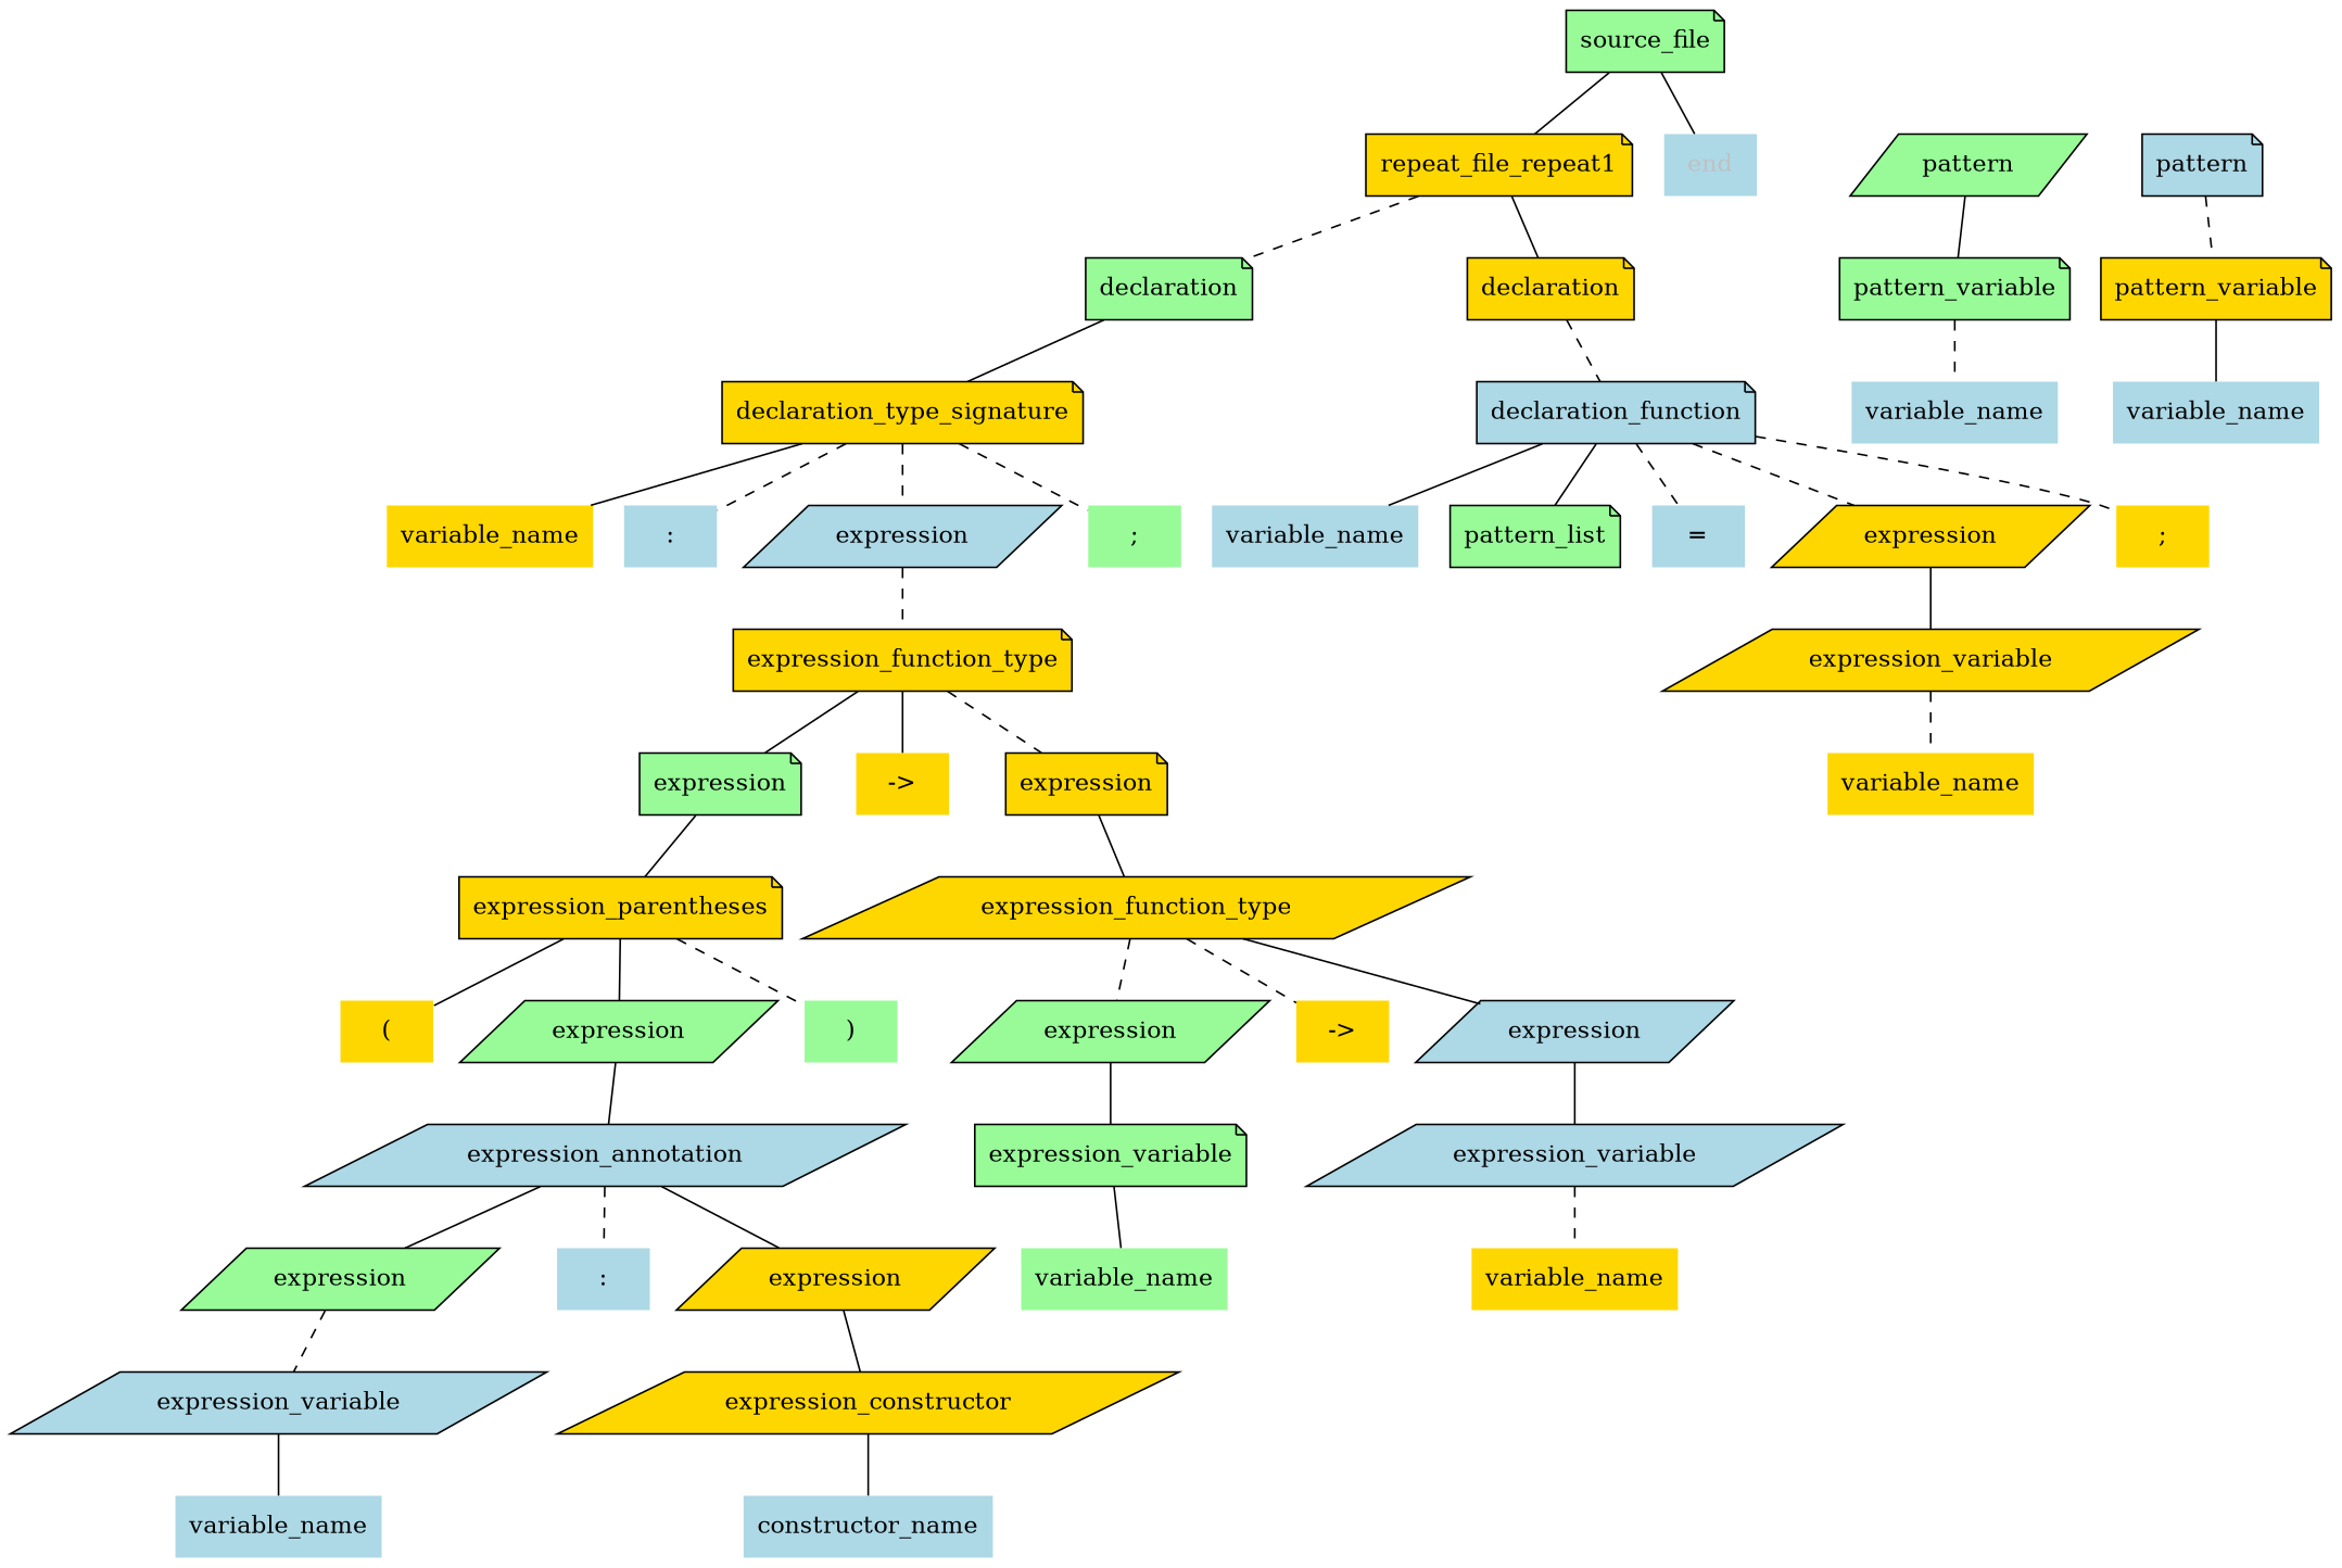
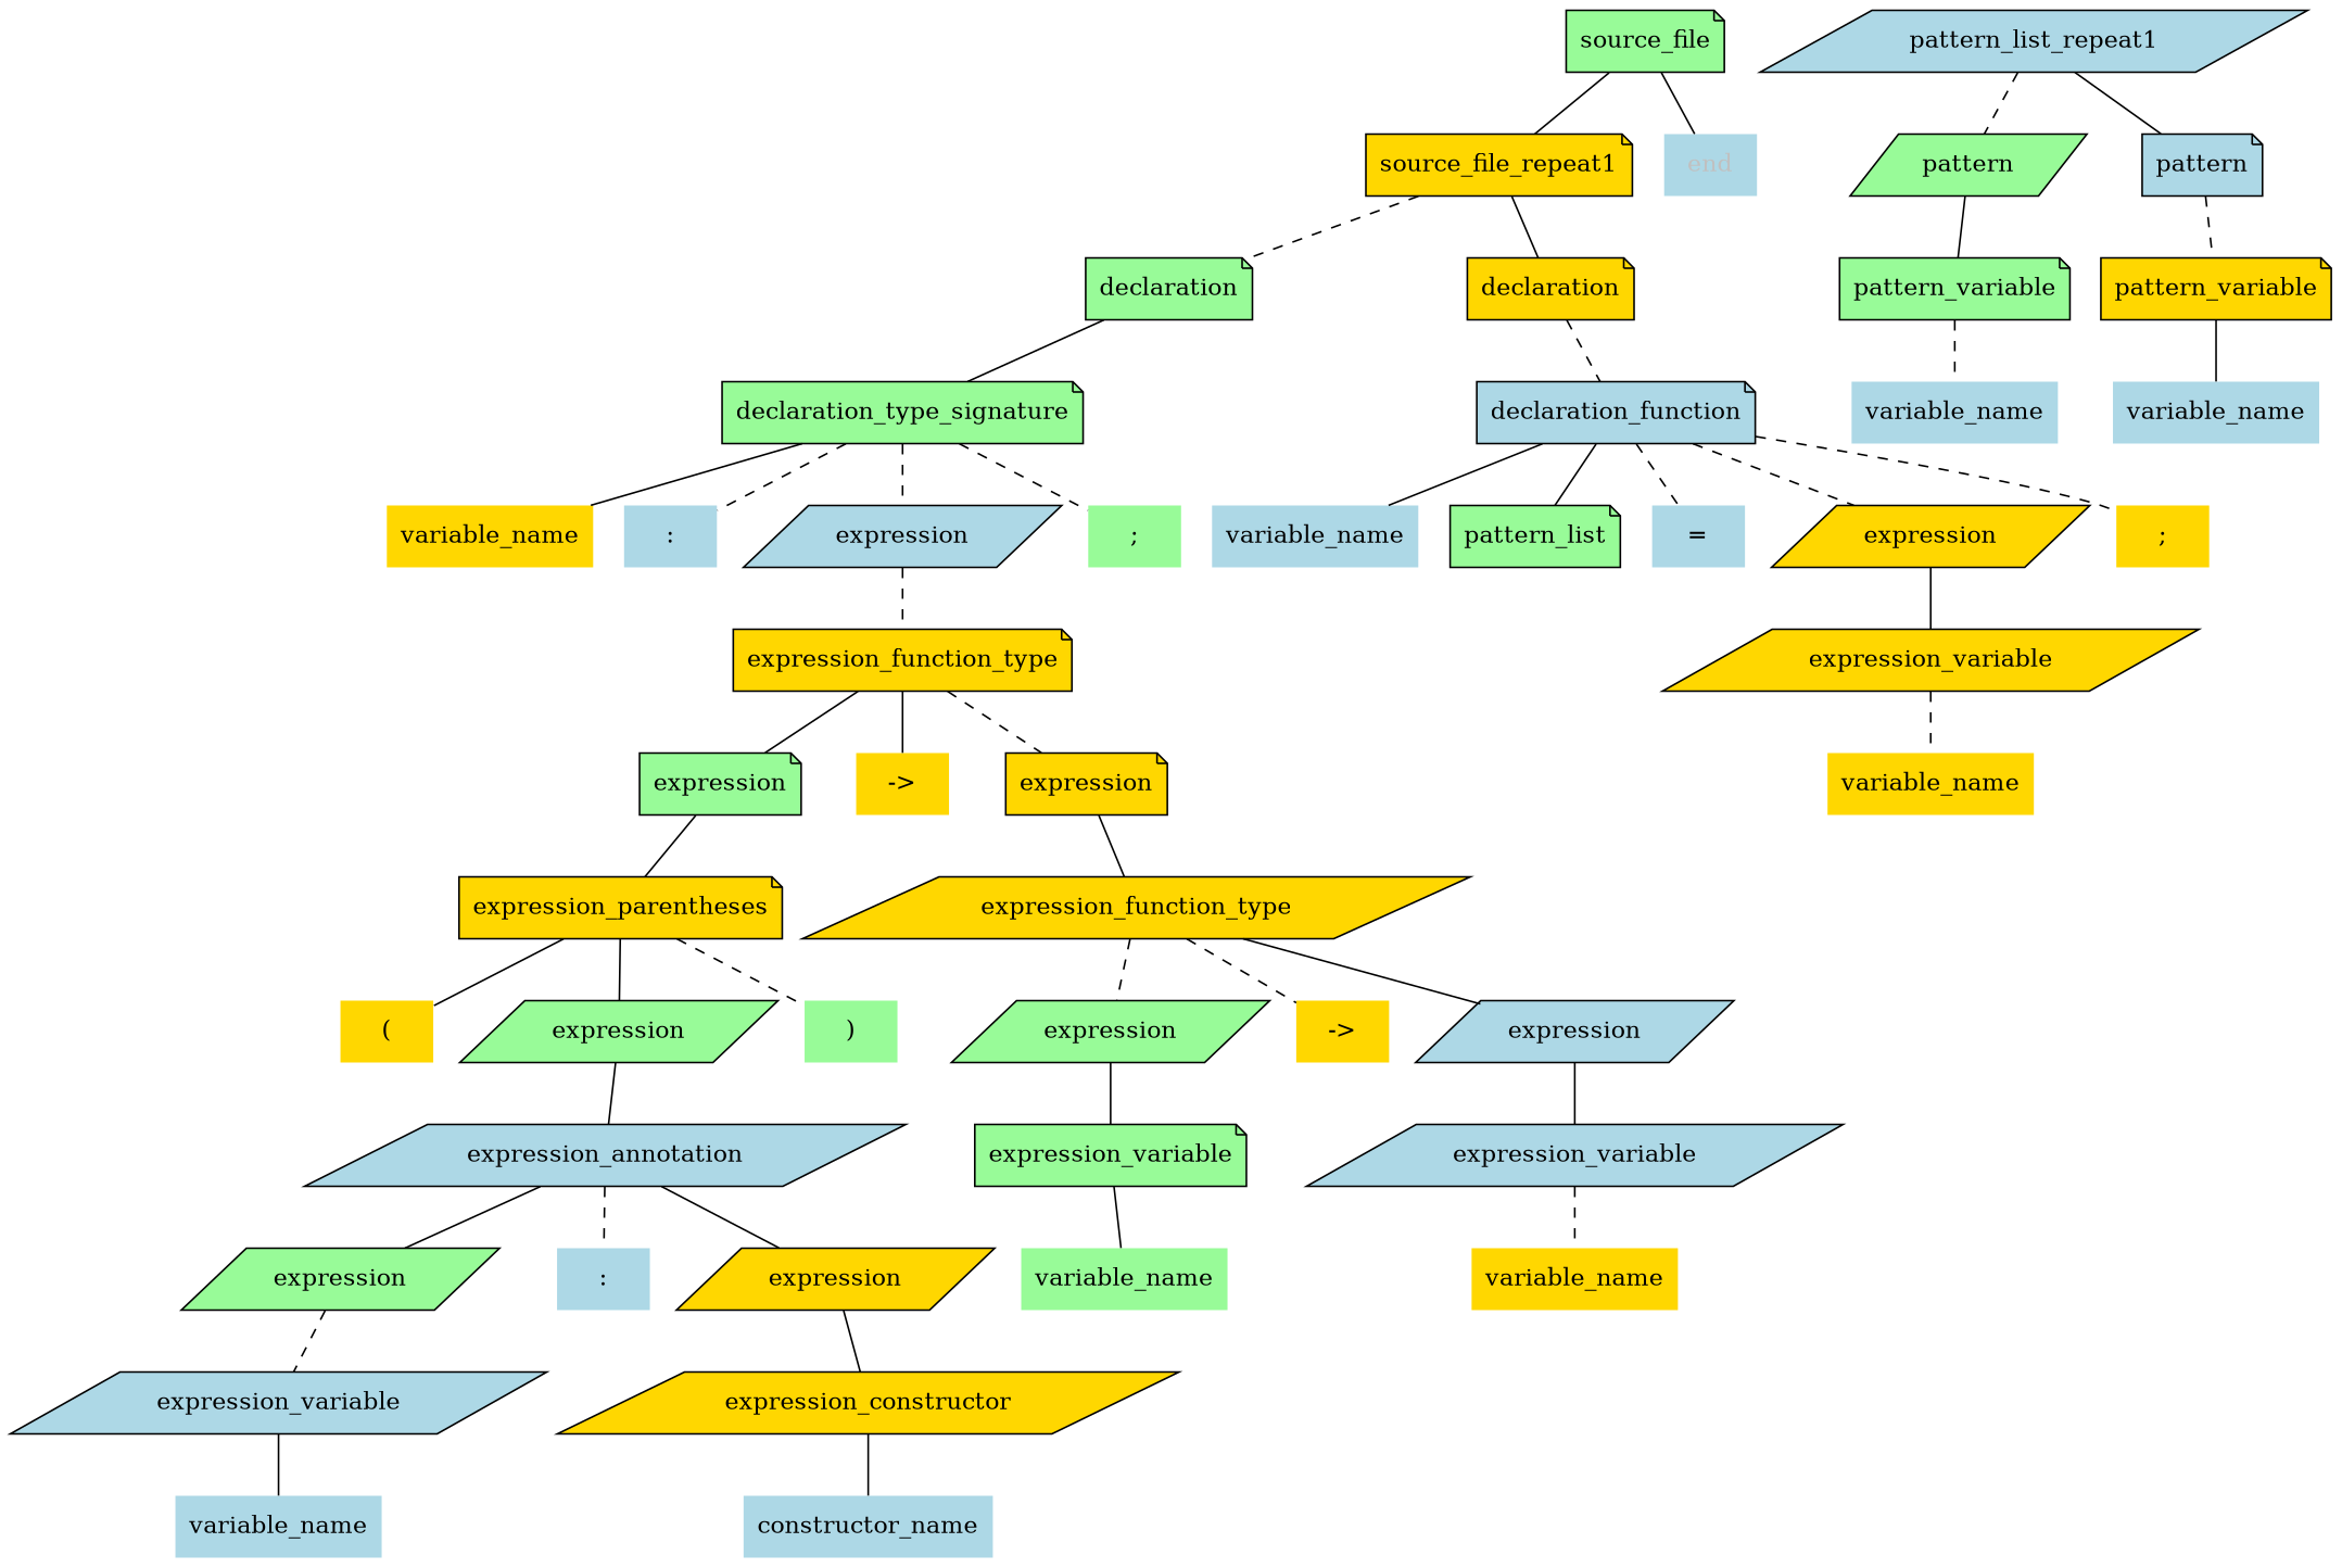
  digraph {
    node [fillcolor=gold shape=plaintext style=filled]
    edge [arrowhead=none style=solid]
    n1 [fillcolor=palegreen label=source_file shape=note]
-   n2 [label=repeat_file_repeat1 shape=note]
+   n2 [label=source_file_repeat1 shape=note]
    n3 [fillcolor=lightblue fontcolor=gray label=end]
    n4 [fillcolor=palegreen label=declaration shape=note]
    n5 [label=declaration shape=note]
-   n6 [label=declaration_type_signature shape=note]
+   n6 [fillcolor=palegreen label=declaration_type_signature shape=note]
    n7 [fillcolor=lightblue label=declaration_function shape=note]
    n8 [label=variable_name]
    n9 [fillcolor=lightblue label=":"]
    n10 [fillcolor=lightblue label=expression shape=parallelogram]
    n11 [fillcolor=palegreen label=";"]
    n12 [label=expression_function_type shape=note]
    n13 [fillcolor=palegreen label=expression shape=note]
    n14 [label="->"]
    n15 [label=expression shape=note]
    n16 [label=expression_parentheses shape=note]
    n17 [label=expression_function_type shape=parallelogram]
    n18 [label="("]
    n19 [fillcolor=palegreen label=expression shape=parallelogram]
    n20 [fillcolor=palegreen label=")"]
    n21 [fillcolor=lightblue label=expression_annotation shape=parallelogram]
    n22 [fillcolor=palegreen label=expression shape=parallelogram]
    n23 [fillcolor=lightblue label=":"]
    n24 [label=expression shape=parallelogram]
    n25 [fillcolor=lightblue label=expression_variable shape=parallelogram]
    n26 [label=expression_constructor shape=parallelogram]
    n27 [fillcolor=lightblue label=variable_name]
    n28 [fillcolor=lightblue label=constructor_name]
    n29 [fillcolor=palegreen label=expression shape=parallelogram]
    n30 [label="->"]
    n31 [fillcolor=lightblue label=expression shape=parallelogram]
    n32 [fillcolor=palegreen label=expression_variable shape=note]
    n33 [fillcolor=lightblue label=expression_variable shape=parallelogram]
    n34 [fillcolor=palegreen label=variable_name]
    n35 [label=variable_name]
    n36 [fillcolor=lightblue label=variable_name]
    n37 [fillcolor=palegreen label=pattern_list shape=note]
    n38 [fillcolor=lightblue label="="]
    n39 [label=expression shape=parallelogram]
    n40 [label=";"]
    n41 [label=expression_variable shape=parallelogram]
+   n42 [fillcolor=lightblue label=pattern_list_repeat1 shape=parallelogram]
    n43 [fillcolor=palegreen label=pattern shape=parallelogram]
    n44 [fillcolor=lightblue label=pattern shape=note]
    n45 [fillcolor=palegreen label=pattern_variable shape=note]
    n46 [label=pattern_variable shape=note]
    n47 [fillcolor=lightblue label=variable_name]
    n48 [fillcolor=lightblue label=variable_name]
    n49 [label=variable_name]
    n1 -> n2
    n1 -> n3
    n2 -> n4 [style=dashed]
    n2 -> n5
    n4 -> n6
    n5 -> n7 [style=dashed]
    n6 -> n8
    n6 -> n9 [style=dashed]
    n6 -> n10 [style=dashed]
    n6 -> n11 [style=dashed]
    n7 -> n36
    n7 -> n37
    n7 -> n38 [style=dashed]
    n7 -> n39 [style=dashed]
    n7 -> n40 [style=dashed]
    n10 -> n12 [style=dashed]
    n12 -> n13
    n12 -> n14
    n12 -> n15 [style=dashed]
    n13 -> n16
    n15 -> n17
    n16 -> n18
    n16 -> n19
    n16 -> n20 [style=dashed]
    n17 -> n29 [style=dashed]
    n17 -> n30 [style=dashed]
    n17 -> n31
    n19 -> n21
    n21 -> n22
    n21 -> n23 [style=dashed]
    n21 -> n24
    n22 -> n25 [style=dashed]
    n24 -> n26
    n25 -> n27
    n26 -> n28
    n29 -> n32
    n31 -> n33
    n32 -> n34
    n33 -> n35 [style=dashed]
    n39 -> n41
    n41 -> n49 [style=dashed]
+   n42 -> n43 [style=dashed]
+   n42 -> n44
    n43 -> n45
    n44 -> n46 [style=dashed]
    n45 -> n47 [style=dashed]
    n46 -> n48
  }
